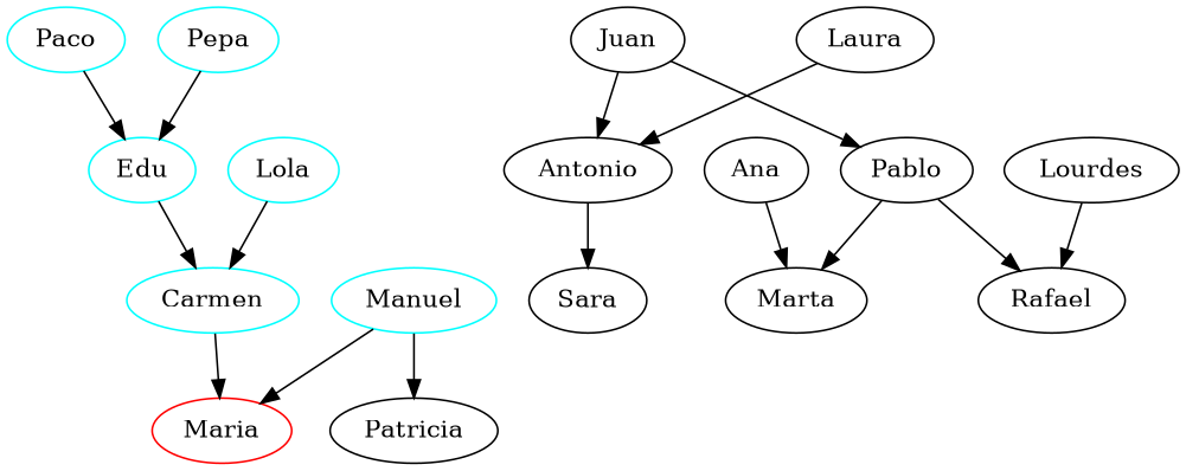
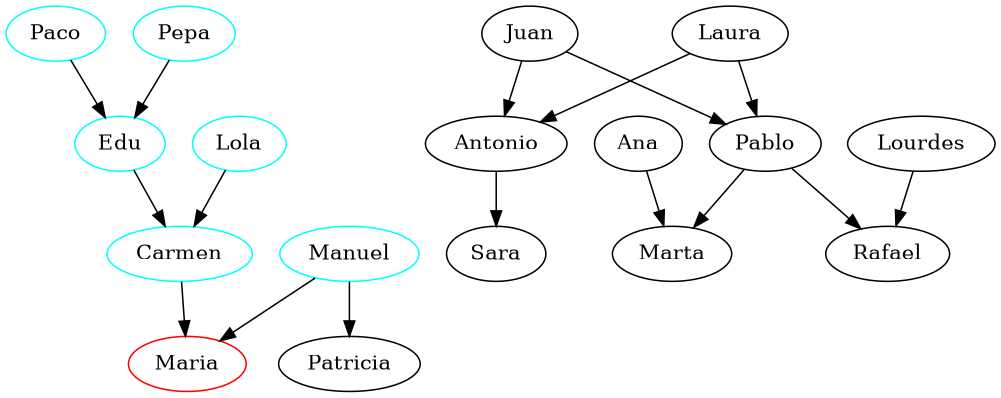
  strict digraph {
    node [color=black]
    edge [color=black]
    n1 [color=cyan label=Paco]
    n2 [color=cyan label=Edu]
    n3 [color=cyan label=Carmen]
    n4 [color=cyan label=Pepa]
    n5 [color=red label=Maria]
    n6 [color=cyan label=Lola]
    n7 [label=Juan]
    n8 [label=Antonio]
    n9 [label=Pablo]
    n10 [label=Sara]
    n11 [label=Marta]
    n12 [label=Rafael]
    n13 [label=Laura]
    n14 [color=cyan label=Manuel]
    n15 [label=Patricia]
    n16 [label=Ana]
    n17 [label=Lourdes]
    n1 -> n2
    n2 -> n3
    n3 -> n5
    n4 -> n2
    n6 -> n3
    n7 -> n8
    n7 -> n9
    n8 -> n10
    n9 -> n11
    n9 -> n12
    n13 -> n8
+   n13 -> n9
    n14 -> n5
    n14 -> n15
    n16 -> n11
    n17 -> n12
  }
